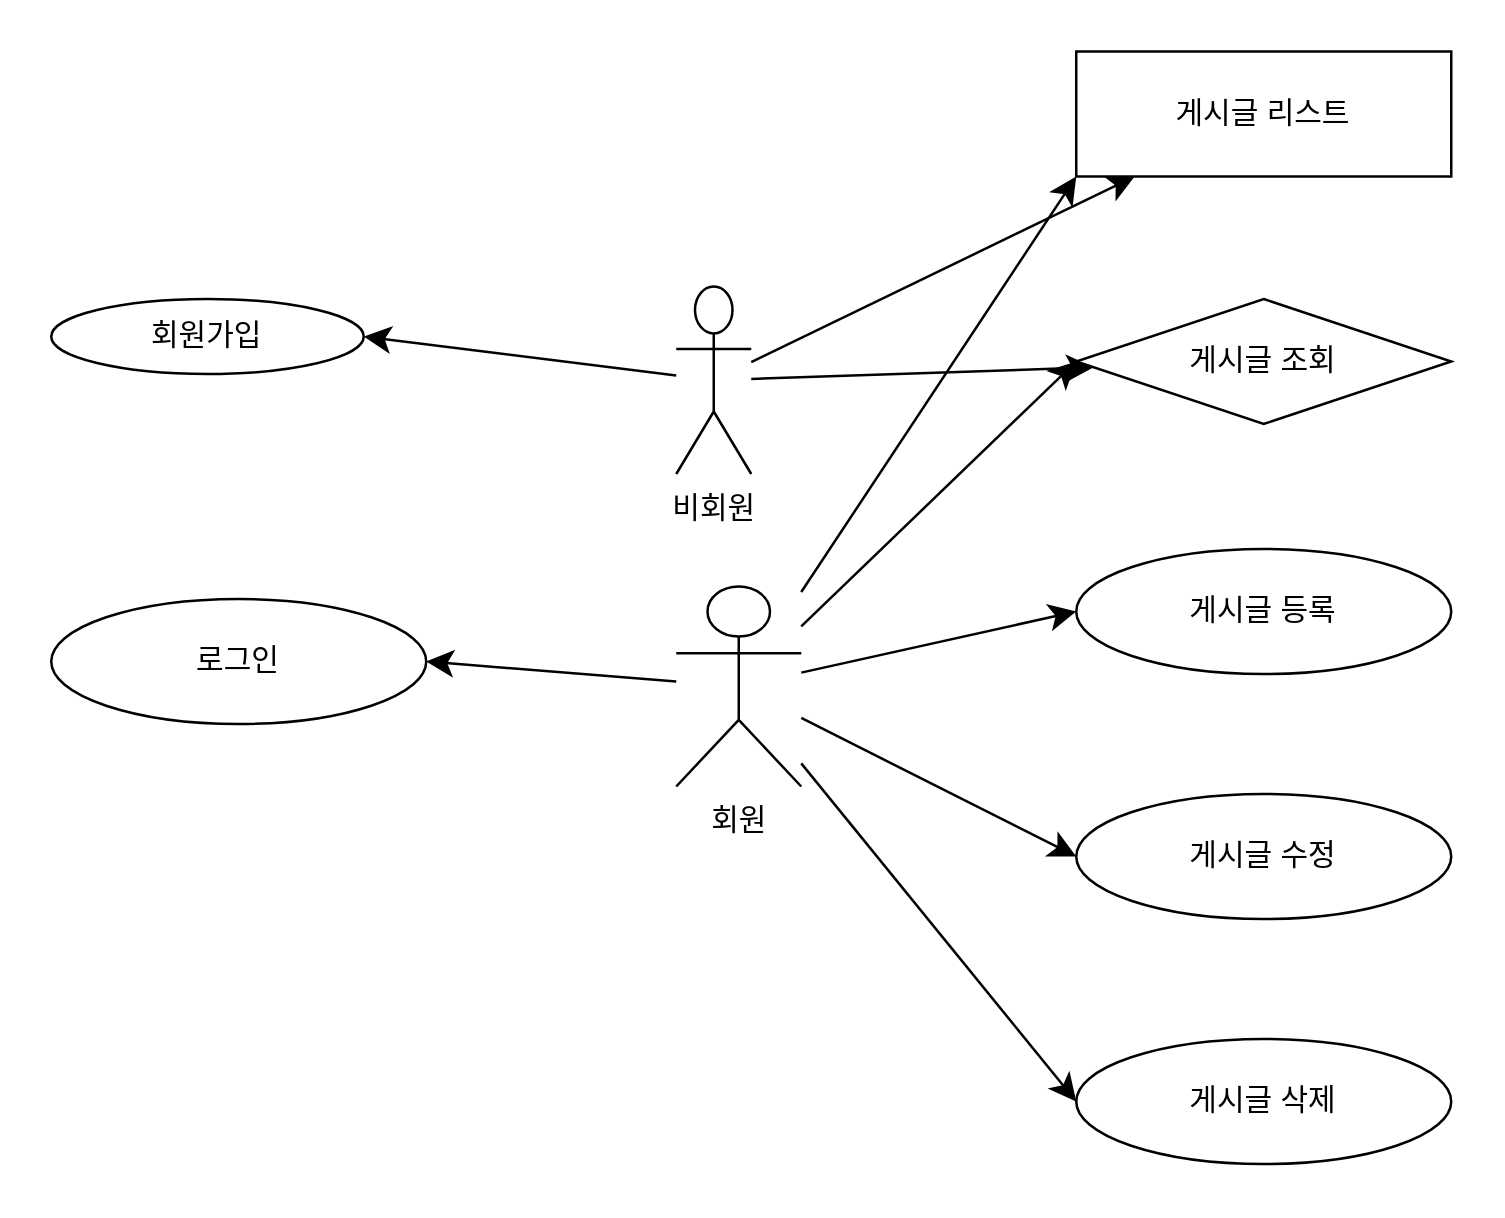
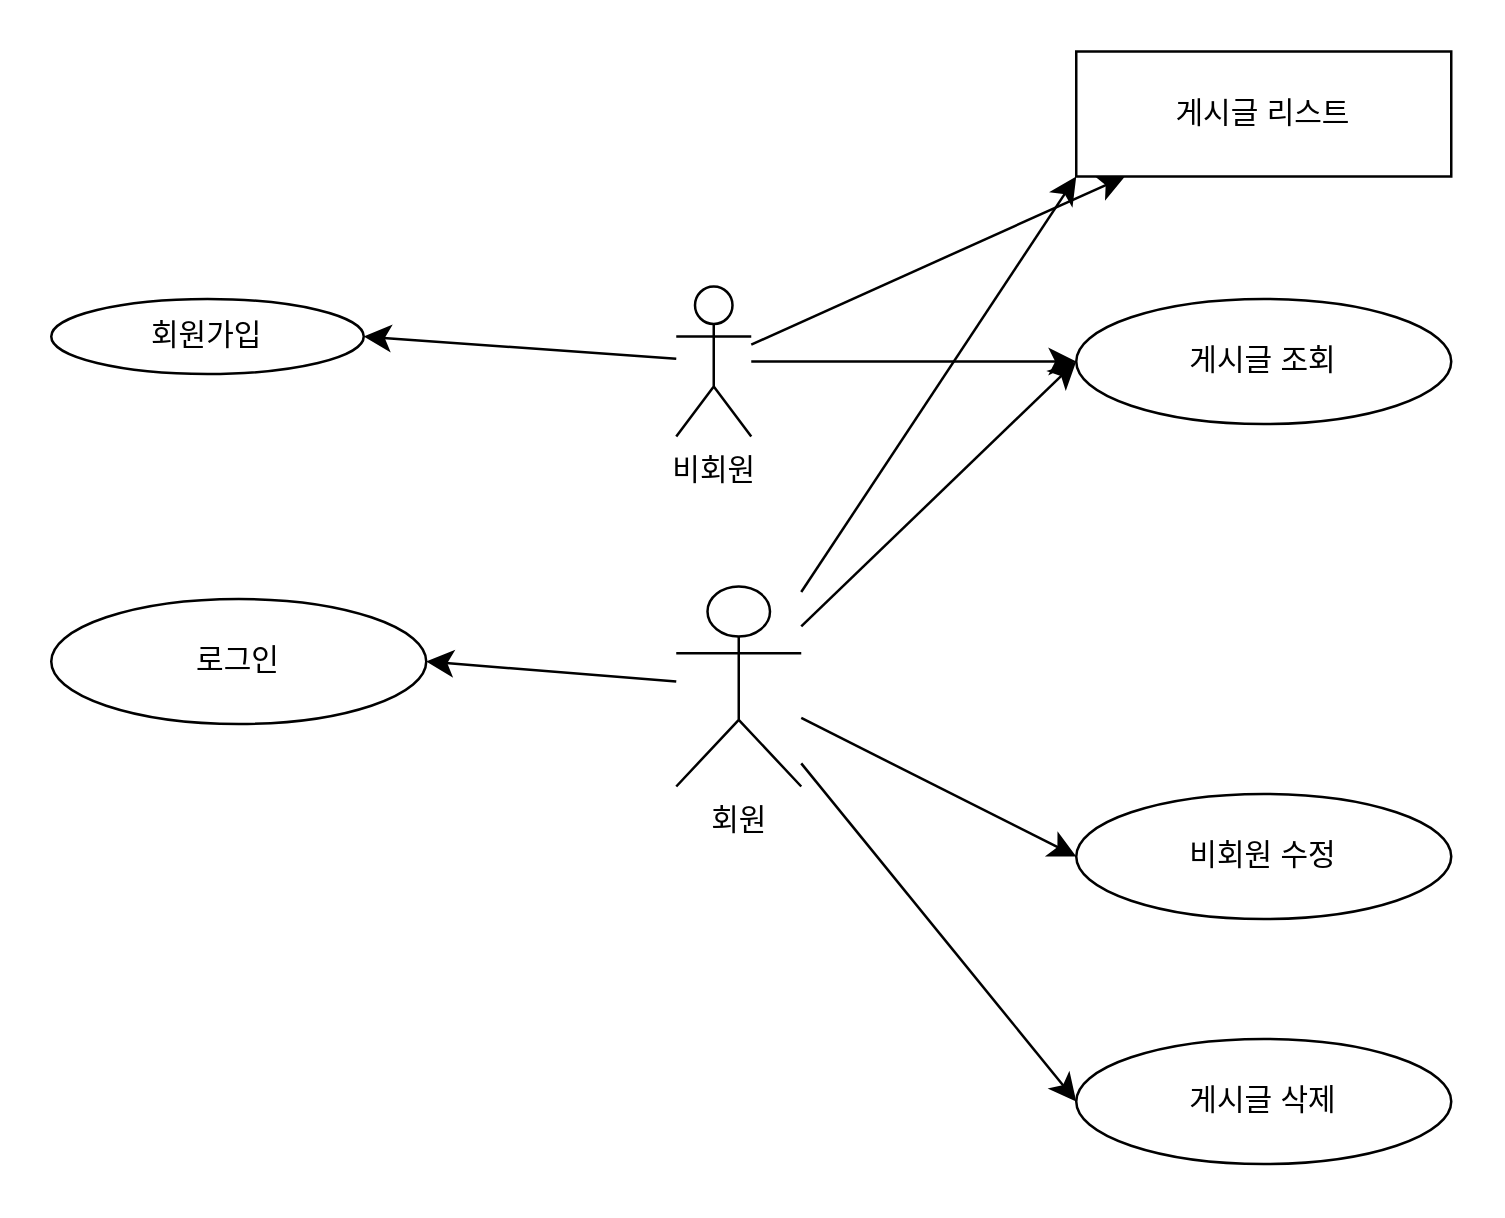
  <mxCell id="0" />
  <mxCell id="1" parent="0" />
  <mxCell id="2" style="edgeStyle=none;curved=1;rounded=0;orthogonalLoop=1;jettySize=auto;html=1;entryX=1;entryY=0.5;entryDx=0;entryDy=0;fontSize=12;startSize=8;endSize=8;" parent="1" source="5" target="13" edge="1"><mxGeometry relative="1" as="geometry" /></mxCell>
  <mxCell id="3" style="edgeStyle=none;curved=1;rounded=0;orthogonalLoop=1;jettySize=auto;html=1;fontSize=12;startSize=8;endSize=8;" parent="1" source="5" target="14" edge="1"><mxGeometry relative="1" as="geometry" /></mxCell>
  <mxCell id="4" style="edgeStyle=none;curved=1;rounded=0;orthogonalLoop=1;jettySize=auto;html=1;fontSize=12;startSize=8;endSize=8;" parent="1" source="5" target="18" edge="1"><mxGeometry relative="1" as="geometry" /></mxCell>
- <mxCell id="5" value="비회원" style="shape=umlActor;verticalLabelPosition=bottom;verticalAlign=top;html=1;outlineConnect=0;" parent="1" vertex="1"><mxGeometry x="270" y="114" width="30" height="75" as="geometry" /></mxCell>
+ <mxCell id="5" value="비회원" style="shape=umlActor;verticalLabelPosition=bottom;verticalAlign=top;html=1;outlineConnect=0;" parent="1" vertex="1"><mxGeometry x="270" y="114" width="30" height="60" as="geometry" /></mxCell>
  <mxCell id="6" style="edgeStyle=none;curved=1;rounded=0;orthogonalLoop=1;jettySize=auto;html=1;fontSize=12;startSize=8;endSize=8;entryX=1;entryY=0.5;entryDx=0;entryDy=0;" parent="1" source="12" target="15" edge="1"><mxGeometry relative="1" as="geometry"><mxPoint x="139" y="264" as="targetPoint" /></mxGeometry></mxCell>
- <mxCell id="7" style="edgeStyle=none;curved=1;rounded=0;orthogonalLoop=1;jettySize=auto;html=1;entryX=0;entryY=0.5;entryDx=0;entryDy=0;fontSize=12;startSize=8;endSize=8;" parent="1" source="12" target="19" edge="1"><mxGeometry relative="1" as="geometry" /></mxCell>
  <mxCell id="8" style="edgeStyle=none;curved=1;rounded=0;orthogonalLoop=1;jettySize=auto;html=1;entryX=0;entryY=0.5;entryDx=0;entryDy=0;fontSize=12;startSize=8;endSize=8;" parent="1" source="12" target="16" edge="1"><mxGeometry relative="1" as="geometry" /></mxCell>
  <mxCell id="9" style="edgeStyle=none;curved=1;rounded=0;orthogonalLoop=1;jettySize=auto;html=1;entryX=0;entryY=0.5;entryDx=0;entryDy=0;fontSize=12;startSize=8;endSize=8;" parent="1" source="12" target="17" edge="1"><mxGeometry relative="1" as="geometry" /></mxCell>
  <mxCell id="10" style="edgeStyle=none;curved=1;rounded=0;orthogonalLoop=1;jettySize=auto;html=1;entryX=0;entryY=1;entryDx=0;entryDy=0;fontSize=12;startSize=8;endSize=8;" parent="1" source="12" target="14" edge="1"><mxGeometry relative="1" as="geometry" /></mxCell>
  <mxCell id="11" style="edgeStyle=none;curved=1;rounded=0;orthogonalLoop=1;jettySize=auto;html=1;entryX=0;entryY=0.5;entryDx=0;entryDy=0;fontSize=12;startSize=8;endSize=8;" parent="1" source="12" target="18" edge="1"><mxGeometry relative="1" as="geometry" /></mxCell>
  <mxCell id="12" value="회원" style="shape=umlActor;verticalLabelPosition=bottom;verticalAlign=top;html=1;outlineConnect=0;" parent="1" vertex="1"><mxGeometry x="270" y="234" width="50" height="80" as="geometry" /></mxCell>
  <mxCell id="13" value="회원가입" style="ellipse;whiteSpace=wrap;html=1;" parent="1" vertex="1"><mxGeometry x="20" y="119" width="125" height="30" as="geometry" /></mxCell>
  <mxCell id="14" value="게시글 리스트" style="whiteSpace=wrap;html=1;rounded=0;" parent="1" vertex="1"><mxGeometry x="430" y="20" width="150" height="50" as="geometry" /></mxCell>
  <mxCell id="15" value="로그인" style="ellipse;whiteSpace=wrap;html=1;" parent="1" vertex="1"><mxGeometry x="20" y="239" width="150" height="50" as="geometry" /></mxCell>
- <mxCell id="16" value="게시글 수정" style="ellipse;whiteSpace=wrap;html=1;" parent="1" vertex="1"><mxGeometry x="430" y="317" width="150" height="50" as="geometry" /></mxCell>
+ <mxCell id="16" value="비회원 수정" style="ellipse;whiteSpace=wrap;html=1;" parent="1" vertex="1"><mxGeometry x="430" y="317" width="150" height="50" as="geometry" /></mxCell>
  <mxCell id="17" value="게시글 삭제" style="ellipse;whiteSpace=wrap;html=1;" parent="1" vertex="1"><mxGeometry x="430" y="415" width="150" height="50" as="geometry" /></mxCell>
- <mxCell id="18" value="게시글 조회" style="rhombus;whiteSpace=wrap;html=1;" parent="1" vertex="1"><mxGeometry x="430" y="119" width="150" height="50" as="geometry" /></mxCell>
- <mxCell id="19" value="게시글 등록" style="ellipse;whiteSpace=wrap;html=1;" parent="1" vertex="1"><mxGeometry x="430" y="219" width="150" height="50" as="geometry" /></mxCell>
+ <mxCell id="18" value="게시글 조회" style="ellipse;whiteSpace=wrap;html=1;" parent="1" vertex="1"><mxGeometry x="430" y="119" width="150" height="50" as="geometry" /></mxCell>
